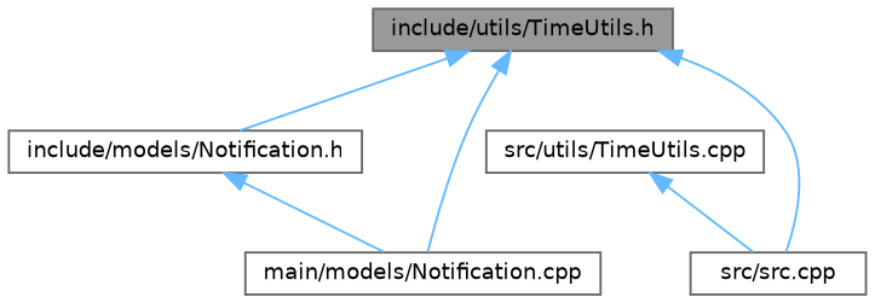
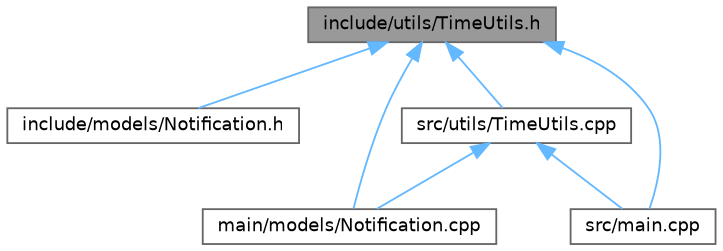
  digraph {
    node [color=grey40 fillcolor=white fontname=Helvetica fontsize=10 shape=box style=filled]
    edge [color=steelblue1 dir=back fontname=Helvetica fontsize=10 labelfontname=Helvetica labelfontsize=10 style=solid]
    n1 [color=gray40 fillcolor=grey60 fontcolor=black height=0.2 label="include/utils/TimeUtils.h" width=0.4]
    n2 [height=0.2 label="include/models/Notification.h" width=0.4]
-   n3 [height=0.2 label="src/src.cpp" width=0.4]
+   n3 [height=0.2 label="src/main.cpp" width=0.4]
    n4 [height=0.2 label="main/models/Notification.cpp" width=0.4]
    n5 [height=0.2 label="src/utils/TimeUtils.cpp" width=0.4]
    n1 -> n2
    n1 -> n3
    n1 -> n4
-   n2 -> n4
+   n1 -> n5
+   n5 -> n4
    n5 -> n3
  }
